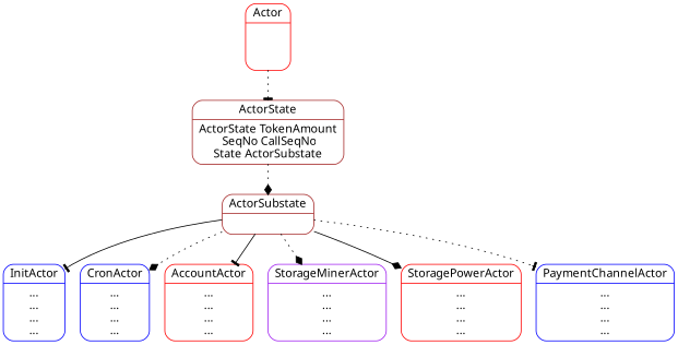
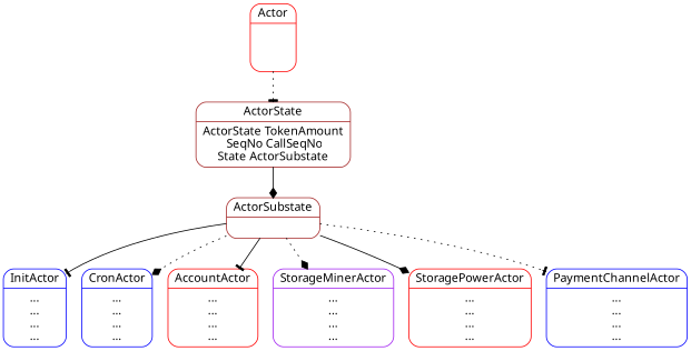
  digraph {
    node [color=blue fontname=monaco shape=Mrecord]
    edge [arrowhead=tee fontname=monaco style=solid]
    n1 [color=brown label="{<f0> ActorSubstate |<f1>\n}"]
    n2 [label="{<f0> InitActor           |<f1> ...\n...\n...\n...}"]
    n3 [label="{<f0> CronActor           |<f1> ...\n...\n...\n...}"]
    n4 [color=red label="{<f0> AccountActor        |<f1> ...\n...\n...\n...}"]
    n5 [color=purple label="{<f0> StorageMinerActor   |<f1> ...\n...\n...\n...}"]
    n6 [color=red label="{<f0> StoragePowerActor   |<f1> ...\n...\n...\n...}"]
    n7 [label="{<f0> PaymentChannelActor |<f1> ...\n...\n...\n...}"]
    n8 [color=red label="{<f0> Actor      |<f1> \n\n\n}"]
    n9 [color=brown label="{<f0> ActorState |<f1> ActorState TokenAmount\n SeqNo CallSeqNo\nState ActorSubstate}"]
    subgraph sub_1 {
      n1
      n2
      n3
      n4
      n5
      n6
      n7
    }
    n1 -> n2
    n1 -> n3 [arrowhead=diamond style=dotted]
    n1 -> n4
    n1 -> n5 [arrowhead=diamond style=dotted]
    n1 -> n6 [arrowhead=diamond]
    n1 -> n7 [style=dotted]
    n8 -> n9 [style=dotted]
-   n9 -> n1 [arrowhead=diamond style=dotted]
+   n9 -> n1 [arrowhead=diamond]
  }
